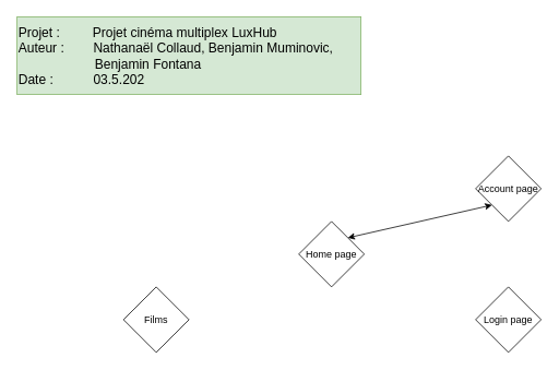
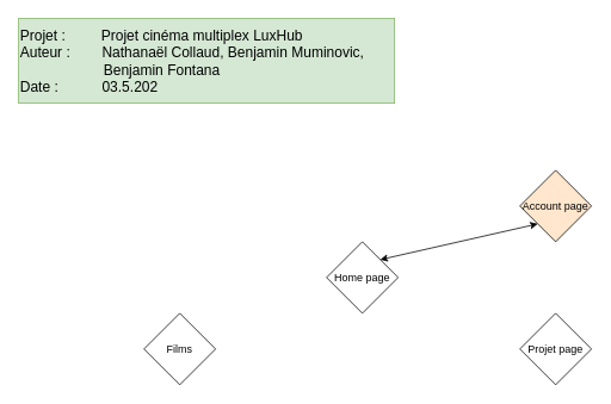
  <mxCell id="0" />
  <mxCell id="1" parent="0" />
  <mxCell id="2" value="Home page" style="rhombus;whiteSpace=wrap;html=1;" vertex="1" parent="1"><mxGeometry x="364" y="270" width="80" height="80" as="geometry" /></mxCell>
- <mxCell id="3" value="Login page" style="rhombus;whiteSpace=wrap;html=1;" vertex="1" parent="1"><mxGeometry x="580" y="350" width="80" height="80" as="geometry" /></mxCell>
- <mxCell id="4" value="Films" style="rhombus;whiteSpace=wrap;html=1;" vertex="1" parent="1"><mxGeometry x="150" y="350" width="80" height="80" as="geometry" /></mxCell>
- <mxCell id="5" value="Account page" style="rhombus;whiteSpace=wrap;html=1;" vertex="1" parent="1"><mxGeometry x="580" y="190" width="80" height="80" as="geometry" /></mxCell>
+ <mxCell id="3" value="Projet page" style="rhombus;whiteSpace=wrap;html=1;" vertex="1" parent="1"><mxGeometry x="580" y="350" width="80" height="80" as="geometry" /></mxCell>
+ <mxCell id="4" value="Films" style="rhombus;whiteSpace=wrap;html=1;" vertex="1" parent="1"><mxGeometry x="160" y="350" width="80" height="80" as="geometry" /></mxCell>
+ <mxCell id="5" value="Account page" style="rhombus;whiteSpace=wrap;html=1;fillColor=#ffe6cc;" vertex="1" parent="1"><mxGeometry x="580" y="190" width="80" height="80" as="geometry" /></mxCell>
  <mxCell id="6" value="" style="endArrow=classic;startArrow=classic;html=1;entryX=0;entryY=1;entryDx=0;entryDy=0;exitX=1;exitY=0;exitDx=0;exitDy=0;" edge="1" parent="1" source="2" target="5"><mxGeometry width="50" height="50" relative="1" as="geometry"><mxPoint x="600" y="470" as="sourcePoint" /><mxPoint x="650" y="420" as="targetPoint" /></mxGeometry></mxCell>
  <mxCell id="7" value="Projet :&amp;nbsp; &amp;nbsp; &amp;nbsp; &amp;nbsp; &amp;nbsp;Projet cinéma multiplex LuxHub&lt;br&gt;&lt;span style=&quot;text-align: center&quot;&gt;Auteur :&amp;nbsp; &amp;nbsp; &amp;nbsp; &amp;nbsp; Nathanaël Collaud, Benjamin Muminovic,&amp;nbsp; &amp;nbsp; &amp;nbsp; &amp;nbsp; &amp;nbsp; &amp;nbsp; &amp;nbsp; &amp;nbsp; &amp;nbsp; &amp;nbsp; &amp;nbsp; &amp;nbsp; &amp;nbsp; &amp;nbsp; &amp;nbsp;Benjamin Fontana&lt;/span&gt;&lt;br&gt;&lt;div&gt;Date :&amp;nbsp; &amp;nbsp; &amp;nbsp; &amp;nbsp; &amp;nbsp; &amp;nbsp;03.5.202&lt;/div&gt;" style="rounded=0;whiteSpace=wrap;html=1;labelBackgroundColor=none;strokeColor=#82b366;fontSize=16;align=left;fillColor=#d5e8d4;" vertex="1" parent="1"><mxGeometry x="20" y="20" width="420" height="95" as="geometry" /></mxCell>
